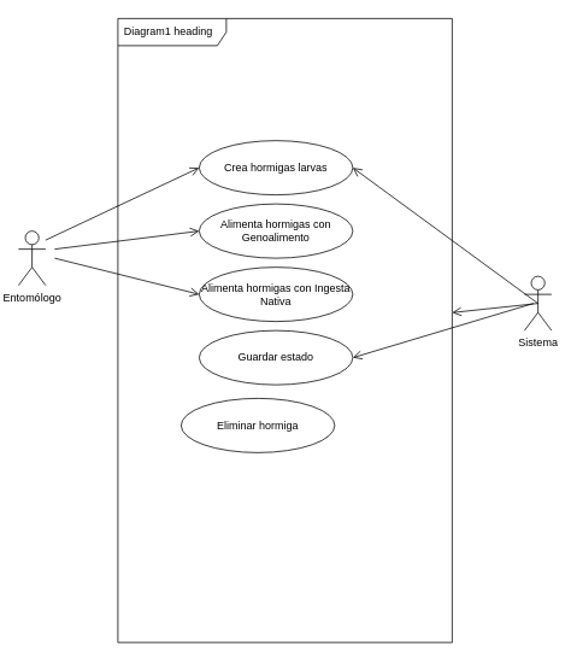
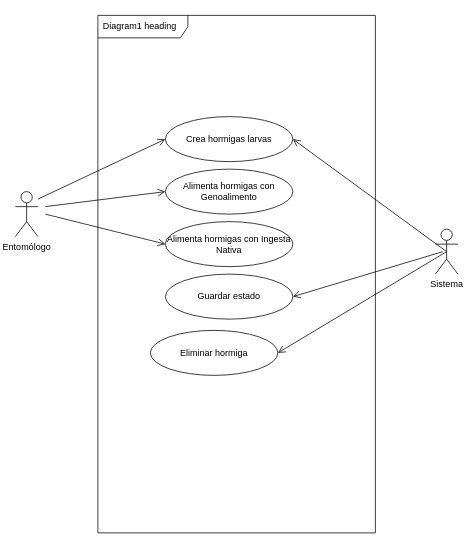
  <mxCell id="0" />
  <mxCell id="1" parent="0" />
  <mxCell id="2" value="Entomólogo" style="shape=umlActor;verticalLabelPosition=bottom;verticalAlign=top;html=1;outlineConnect=0;" vertex="1" parent="1"><mxGeometry x="20" y="255" width="30" height="60" as="geometry" /></mxCell>
  <mxCell id="3" value="Crea hormigas larvas" style="ellipse;whiteSpace=wrap;html=1;" vertex="1" parent="1"><mxGeometry x="220" y="155" width="170" height="60" as="geometry" /></mxCell>
  <mxCell id="4" value="Alimenta hormigas con Genoalimento" style="ellipse;whiteSpace=wrap;html=1;" vertex="1" parent="1"><mxGeometry x="220" y="225" width="170" height="60" as="geometry" /></mxCell>
  <mxCell id="5" value="Alimenta hormigas con Ingesta Nativa" style="ellipse;whiteSpace=wrap;html=1;" vertex="1" parent="1"><mxGeometry x="220" y="295" width="170" height="60" as="geometry" /></mxCell>
  <mxCell id="6" value="Guardar estado" style="ellipse;whiteSpace=wrap;html=1;" vertex="1" parent="1"><mxGeometry x="220" y="365" width="170" height="60" as="geometry" /></mxCell>
  <mxCell id="7" value="" style="endArrow=open;startArrow=none;endFill=0;startFill=0;endSize=8;html=1;verticalAlign=bottom;labelBackgroundColor=none;strokeWidth=1;entryX=0;entryY=0.5;entryDx=0;entryDy=0;" edge="1" parent="1" target="3"><mxGeometry width="160" relative="1" as="geometry"><mxPoint x="50" y="265" as="sourcePoint" /><mxPoint x="210" y="265" as="targetPoint" /></mxGeometry></mxCell>
  <mxCell id="8" value="" style="endArrow=open;startArrow=none;endFill=0;startFill=0;endSize=8;html=1;verticalAlign=bottom;labelBackgroundColor=none;strokeWidth=1;entryX=0;entryY=0.5;entryDx=0;entryDy=0;" edge="1" parent="1" target="4"><mxGeometry width="160" relative="1" as="geometry"><mxPoint x="60" y="275" as="sourcePoint" /><mxPoint x="230" y="195" as="targetPoint" /></mxGeometry></mxCell>
  <mxCell id="9" value="" style="endArrow=open;startArrow=none;endFill=0;startFill=0;endSize=8;html=1;verticalAlign=bottom;labelBackgroundColor=none;strokeWidth=1;entryX=0;entryY=0.5;entryDx=0;entryDy=0;" edge="1" parent="1" target="5"><mxGeometry width="160" relative="1" as="geometry"><mxPoint x="60" y="285" as="sourcePoint" /><mxPoint x="240" y="205" as="targetPoint" /></mxGeometry></mxCell>
  <mxCell id="10" value="Sistema" style="shape=umlActor;verticalLabelPosition=bottom;verticalAlign=top;html=1;" vertex="1" parent="1"><mxGeometry x="580" y="305" width="30" height="60" as="geometry" /></mxCell>
  <mxCell id="11" value="" style="endArrow=open;startArrow=none;endFill=0;startFill=0;endSize=8;html=1;verticalAlign=bottom;labelBackgroundColor=none;strokeWidth=1;entryX=1;entryY=0.5;entryDx=0;entryDy=0;exitX=0.5;exitY=0.5;exitDx=0;exitDy=0;exitPerimeter=0;" edge="1" parent="1" source="10" target="3"><mxGeometry width="160" relative="1" as="geometry"><mxPoint x="60" y="275" as="sourcePoint" /><mxPoint x="230" y="195" as="targetPoint" /></mxGeometry></mxCell>
  <mxCell id="12" value="" style="endArrow=open;startArrow=none;endFill=0;startFill=0;endSize=8;html=1;verticalAlign=bottom;labelBackgroundColor=none;strokeWidth=1;entryX=1;entryY=0.5;entryDx=0;entryDy=0;" edge="1" parent="1" target="6"><mxGeometry width="160" relative="1" as="geometry"><mxPoint x="590" y="335" as="sourcePoint" /><mxPoint x="410" y="275" as="targetPoint" /></mxGeometry></mxCell>
- <mxCell id="13" value="" style="endArrow=open;startArrow=none;endFill=0;startFill=0;endSize=8;html=1;verticalAlign=bottom;labelBackgroundColor=none;strokeWidth=1;exitX=0.5;exitY=0.5;exitDx=0;exitDy=0;exitPerimeter=0;" edge="1" parent="1" source="10" target="14"><mxGeometry width="160" relative="1" as="geometry"><mxPoint x="610" y="355" as="sourcePoint" /><mxPoint x="420" y="285" as="targetPoint" /></mxGeometry></mxCell>
+ <mxCell id="13" value="" style="endArrow=open;startArrow=none;endFill=0;startFill=0;endSize=8;html=1;verticalAlign=bottom;labelBackgroundColor=none;strokeWidth=1;entryX=1;entryY=0.5;entryDx=0;entryDy=0;exitX=0.5;exitY=0.5;exitDx=0;exitDy=0;exitPerimeter=0;" edge="1" parent="1" source="10" target="15"><mxGeometry width="160" relative="1" as="geometry"><mxPoint x="610" y="355" as="sourcePoint" /><mxPoint x="420" y="285" as="targetPoint" /></mxGeometry></mxCell>
  <mxCell id="14" value="Diagram1 heading" style="shape=umlFrame;whiteSpace=wrap;html=1;width=120;height=30;boundedLbl=1;verticalAlign=middle;align=left;spacingLeft=5;" vertex="1" parent="1"><mxGeometry x="130" y="20" width="370" height="690" as="geometry" /></mxCell>
  <mxCell id="15" value="Eliminar hormiga" style="ellipse;whiteSpace=wrap;html=1;" vertex="1" parent="1"><mxGeometry x="200" y="440" width="170" height="60" as="geometry" /></mxCell>
